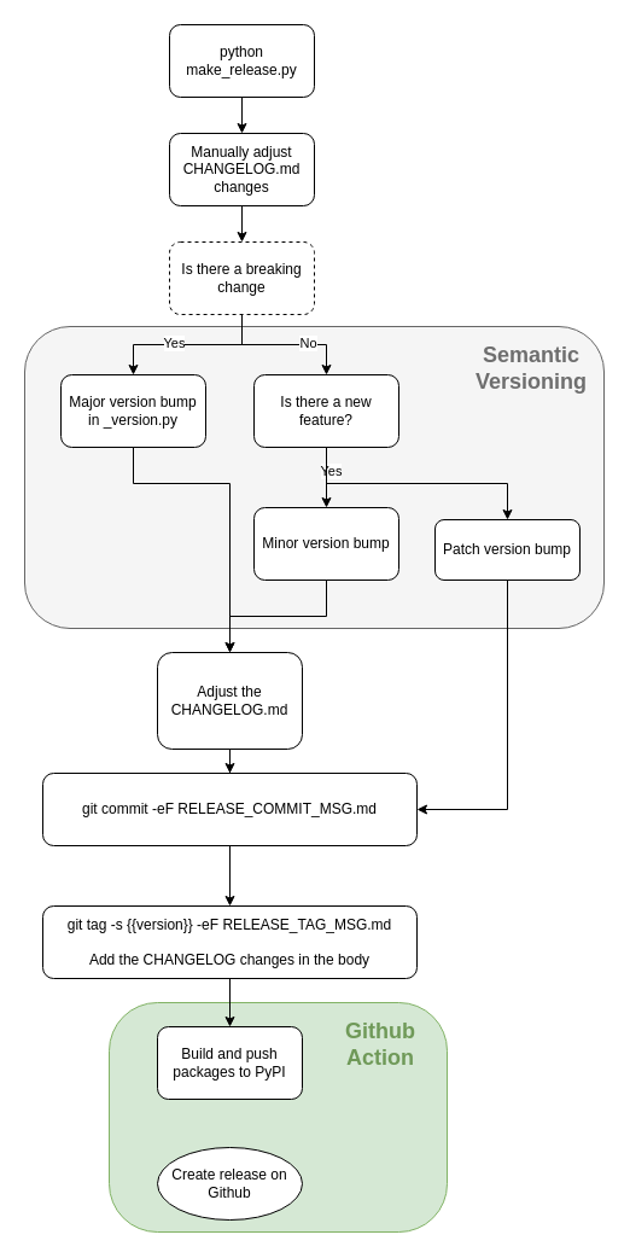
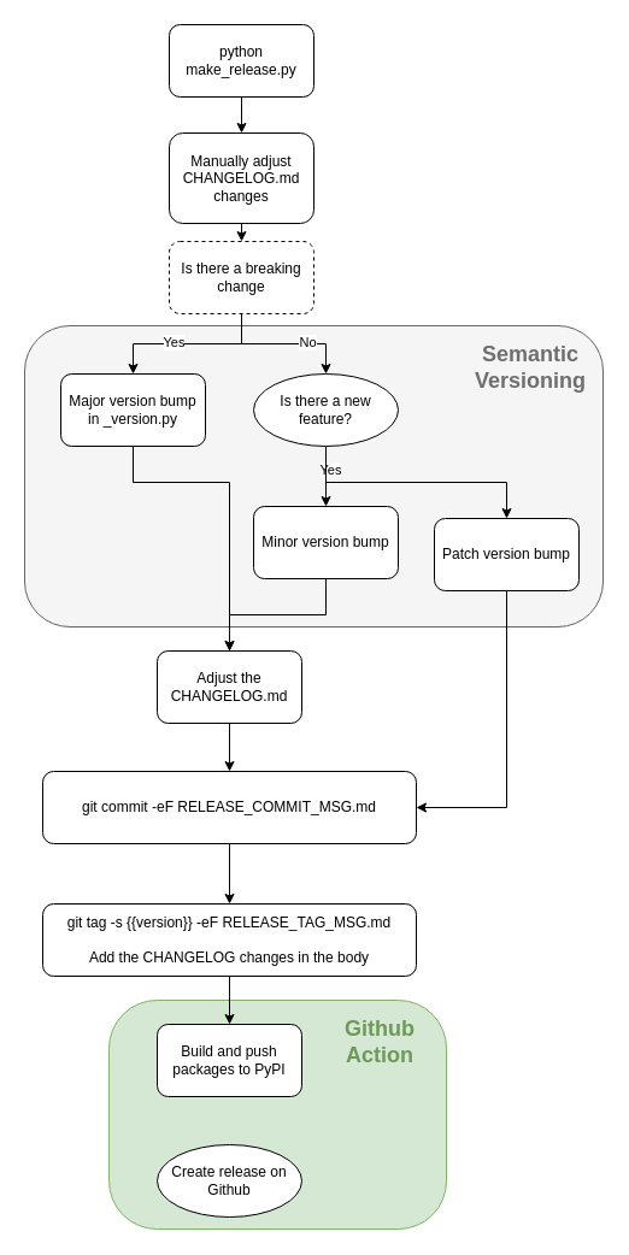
  <mxCell id="0" />
  <mxCell id="1" parent="0" />
  <mxCell id="2" value="" style="rounded=1;whiteSpace=wrap;html=1;fillColor=#d5e8d4;strokeColor=#82b366;arcSize=21;" parent="1" vertex="1"><mxGeometry x="90" y="830" width="280" height="190" as="geometry" /></mxCell>
  <mxCell id="3" value="" style="rounded=1;whiteSpace=wrap;html=1;fillColor=#f5f5f5;fontColor=#333333;strokeColor=#666666;" parent="1" vertex="1"><mxGeometry x="20" y="270" width="480" height="250" as="geometry" /></mxCell>
  <mxCell id="4" style="edgeStyle=orthogonalEdgeStyle;rounded=0;orthogonalLoop=1;jettySize=auto;html=1;exitX=0.5;exitY=1;exitDx=0;exitDy=0;" parent="1" source="5" target="7" edge="1"><mxGeometry relative="1" as="geometry" /></mxCell>
  <mxCell id="5" value="python make_release.py" style="rounded=1;whiteSpace=wrap;html=1;" parent="1" vertex="1"><mxGeometry x="140" y="20" width="120" height="60" as="geometry" /></mxCell>
  <mxCell id="6" style="edgeStyle=orthogonalEdgeStyle;rounded=0;orthogonalLoop=1;jettySize=auto;html=1;exitX=0.5;exitY=1;exitDx=0;exitDy=0;entryX=0.5;entryY=0;entryDx=0;entryDy=0;" parent="1" source="7" target="12" edge="1"><mxGeometry relative="1" as="geometry" /></mxCell>
- <mxCell id="7" value="Manually adjust CHANGELOG.md changes" style="rounded=1;whiteSpace=wrap;html=1;" parent="1" vertex="1"><mxGeometry x="140" y="110" width="120" height="60" as="geometry" /></mxCell>
+ <mxCell id="7" value="Manually adjust CHANGELOG.md changes" style="rounded=1;whiteSpace=wrap;html=1;" parent="1" vertex="1"><mxGeometry x="140" y="110" width="120" height="75" as="geometry" /></mxCell>
  <mxCell id="8" style="edgeStyle=orthogonalEdgeStyle;rounded=0;orthogonalLoop=1;jettySize=auto;html=1;exitX=0.5;exitY=1;exitDx=0;exitDy=0;" parent="1" source="12" target="16" edge="1"><mxGeometry relative="1" as="geometry" /></mxCell>
  <mxCell id="9" value="Yes" style="edgeLabel;html=1;align=center;verticalAlign=middle;resizable=0;points=[];" parent="8" vertex="1" connectable="0"><mxGeometry x="0.177" y="-2" relative="1" as="geometry"><mxPoint as="offset" /></mxGeometry></mxCell>
  <mxCell id="10" style="edgeStyle=orthogonalEdgeStyle;rounded=0;orthogonalLoop=1;jettySize=auto;html=1;exitX=0.5;exitY=1;exitDx=0;exitDy=0;entryX=0.5;entryY=0;entryDx=0;entryDy=0;" parent="1" source="12" target="20" edge="1"><mxGeometry relative="1" as="geometry" /></mxCell>
  <mxCell id="11" value="No" style="edgeLabel;html=1;align=center;verticalAlign=middle;resizable=0;points=[];" parent="10" vertex="1" connectable="0"><mxGeometry x="0.31" y="2" relative="1" as="geometry"><mxPoint as="offset" /></mxGeometry></mxCell>
  <mxCell id="12" value="Is there a breaking change" style="rounded=1;whiteSpace=wrap;html=1;dashed=1;" parent="1" vertex="1"><mxGeometry x="140" y="200" width="120" height="60" as="geometry" /></mxCell>
  <mxCell id="13" style="edgeStyle=orthogonalEdgeStyle;rounded=0;orthogonalLoop=1;jettySize=auto;html=1;exitX=0.5;exitY=1;exitDx=0;exitDy=0;" parent="1" source="14" target="27" edge="1"><mxGeometry relative="1" as="geometry" /></mxCell>
- <mxCell id="14" value="Adjust the CHANGELOG.md" style="rounded=1;whiteSpace=wrap;html=1;" parent="1" vertex="1"><mxGeometry x="130" y="540" width="120" height="80" as="geometry" /></mxCell>
+ <mxCell id="14" value="Adjust the CHANGELOG.md" style="rounded=1;whiteSpace=wrap;html=1;" parent="1" vertex="1"><mxGeometry x="130" y="540" width="120" height="60" as="geometry" /></mxCell>
  <mxCell id="15" style="edgeStyle=orthogonalEdgeStyle;rounded=0;orthogonalLoop=1;jettySize=auto;html=1;exitX=0.5;exitY=1;exitDx=0;exitDy=0;" parent="1" source="16" target="14" edge="1"><mxGeometry relative="1" as="geometry"><Array as="points"><mxPoint x="110" y="400" /><mxPoint x="190" y="400" /></Array></mxGeometry></mxCell>
  <mxCell id="16" value="Major version bump in _version.py" style="rounded=1;whiteSpace=wrap;html=1;" parent="1" vertex="1"><mxGeometry x="50" y="310" width="120" height="60" as="geometry" /></mxCell>
  <mxCell id="17" style="edgeStyle=orthogonalEdgeStyle;rounded=0;orthogonalLoop=1;jettySize=auto;html=1;exitX=0.5;exitY=1;exitDx=0;exitDy=0;" parent="1" source="20" target="22" edge="1"><mxGeometry relative="1" as="geometry" /></mxCell>
  <mxCell id="18" value="Yes" style="edgeLabel;html=1;align=center;verticalAlign=middle;resizable=0;points=[];" parent="17" vertex="1" connectable="0"><mxGeometry x="-0.256" y="3" relative="1" as="geometry"><mxPoint as="offset" /></mxGeometry></mxCell>
  <mxCell id="19" style="edgeStyle=orthogonalEdgeStyle;rounded=0;orthogonalLoop=1;jettySize=auto;html=1;exitX=0.5;exitY=1;exitDx=0;exitDy=0;" parent="1" source="20" target="24" edge="1"><mxGeometry relative="1" as="geometry" /></mxCell>
- <mxCell id="20" value="Is there a new feature?" style="rounded=1;whiteSpace=wrap;html=1;" parent="1" vertex="1"><mxGeometry x="210" y="310" width="120" height="60" as="geometry" /></mxCell>
+ <mxCell id="20" value="Is there a new feature?" style="ellipse;whiteSpace=wrap;html=1;" parent="1" vertex="1"><mxGeometry x="210" y="310" width="120" height="60" as="geometry" /></mxCell>
  <mxCell id="21" style="edgeStyle=orthogonalEdgeStyle;rounded=0;orthogonalLoop=1;jettySize=auto;html=1;exitX=0.5;exitY=1;exitDx=0;exitDy=0;entryX=0.5;entryY=0;entryDx=0;entryDy=0;" parent="1" source="22" target="14" edge="1"><mxGeometry relative="1" as="geometry" /></mxCell>
  <mxCell id="22" value="Minor version bump" style="rounded=1;whiteSpace=wrap;html=1;" parent="1" vertex="1"><mxGeometry x="210" y="420" width="120" height="60" as="geometry" /></mxCell>
  <mxCell id="23" style="edgeStyle=orthogonalEdgeStyle;rounded=0;orthogonalLoop=1;jettySize=auto;html=1;exitX=0.5;exitY=1;exitDx=0;exitDy=0;entryX=1;entryY=0.5;entryDx=0;entryDy=0;" parent="1" source="24" target="27" edge="1"><mxGeometry relative="1" as="geometry" /></mxCell>
- <mxCell id="24" value="Patch version bump" style="rounded=1;whiteSpace=wrap;html=1;" parent="1" vertex="1"><mxGeometry x="360" y="430" width="120" height="50" as="geometry" /></mxCell>
+ <mxCell id="24" value="Patch version bump" style="rounded=1;whiteSpace=wrap;html=1;" parent="1" vertex="1"><mxGeometry x="360" y="430" width="120" height="60" as="geometry" /></mxCell>
  <mxCell id="25" value="Semantic Versioning" style="text;html=1;align=center;verticalAlign=middle;whiteSpace=wrap;rounded=0;fontStyle=1;fontSize=18;fontColor=#6E6E6E;" parent="1" vertex="1"><mxGeometry x="410" y="290" width="60" height="30" as="geometry" /></mxCell>
  <mxCell id="26" style="edgeStyle=orthogonalEdgeStyle;rounded=0;orthogonalLoop=1;jettySize=auto;html=1;exitX=0.5;exitY=1;exitDx=0;exitDy=0;entryX=0.5;entryY=0;entryDx=0;entryDy=0;" parent="1" source="27" target="29" edge="1"><mxGeometry relative="1" as="geometry" /></mxCell>
  <mxCell id="27" value="git commit -eF RELEASE_COMMIT_MSG.md" style="rounded=1;whiteSpace=wrap;html=1;" parent="1" vertex="1"><mxGeometry x="35" y="640" width="310" height="60" as="geometry" /></mxCell>
  <mxCell id="28" style="edgeStyle=orthogonalEdgeStyle;rounded=0;orthogonalLoop=1;jettySize=auto;html=1;exitX=0.5;exitY=1;exitDx=0;exitDy=0;entryX=0.5;entryY=0;entryDx=0;entryDy=0;" parent="1" source="29" target="30" edge="1"><mxGeometry relative="1" as="geometry" /></mxCell>
  <mxCell id="29" value="git tag -s {{version}} -eF RELEASE_TAG_MSG.md&lt;br&gt;&lt;br&gt;Add the CHANGELOG changes in the body" style="rounded=1;whiteSpace=wrap;html=1;" parent="1" vertex="1"><mxGeometry x="35" y="750" width="310" height="60" as="geometry" /></mxCell>
  <mxCell id="30" value="Build and push packages to PyPI" style="rounded=1;whiteSpace=wrap;html=1;" parent="1" vertex="1"><mxGeometry x="130" y="850" width="120" height="60" as="geometry" /></mxCell>
  <mxCell id="31" value="Create release on Github" style="ellipse;whiteSpace=wrap;html=1;" parent="1" vertex="1"><mxGeometry x="130" y="950" width="120" height="60" as="geometry" /></mxCell>
  <mxCell id="32" value="Github Action" style="text;html=1;align=center;verticalAlign=middle;whiteSpace=wrap;rounded=0;fontStyle=1;fontSize=18;fontColor=#6F9958;" parent="1" vertex="1"><mxGeometry x="285" y="850" width="60" height="30" as="geometry" /></mxCell>
